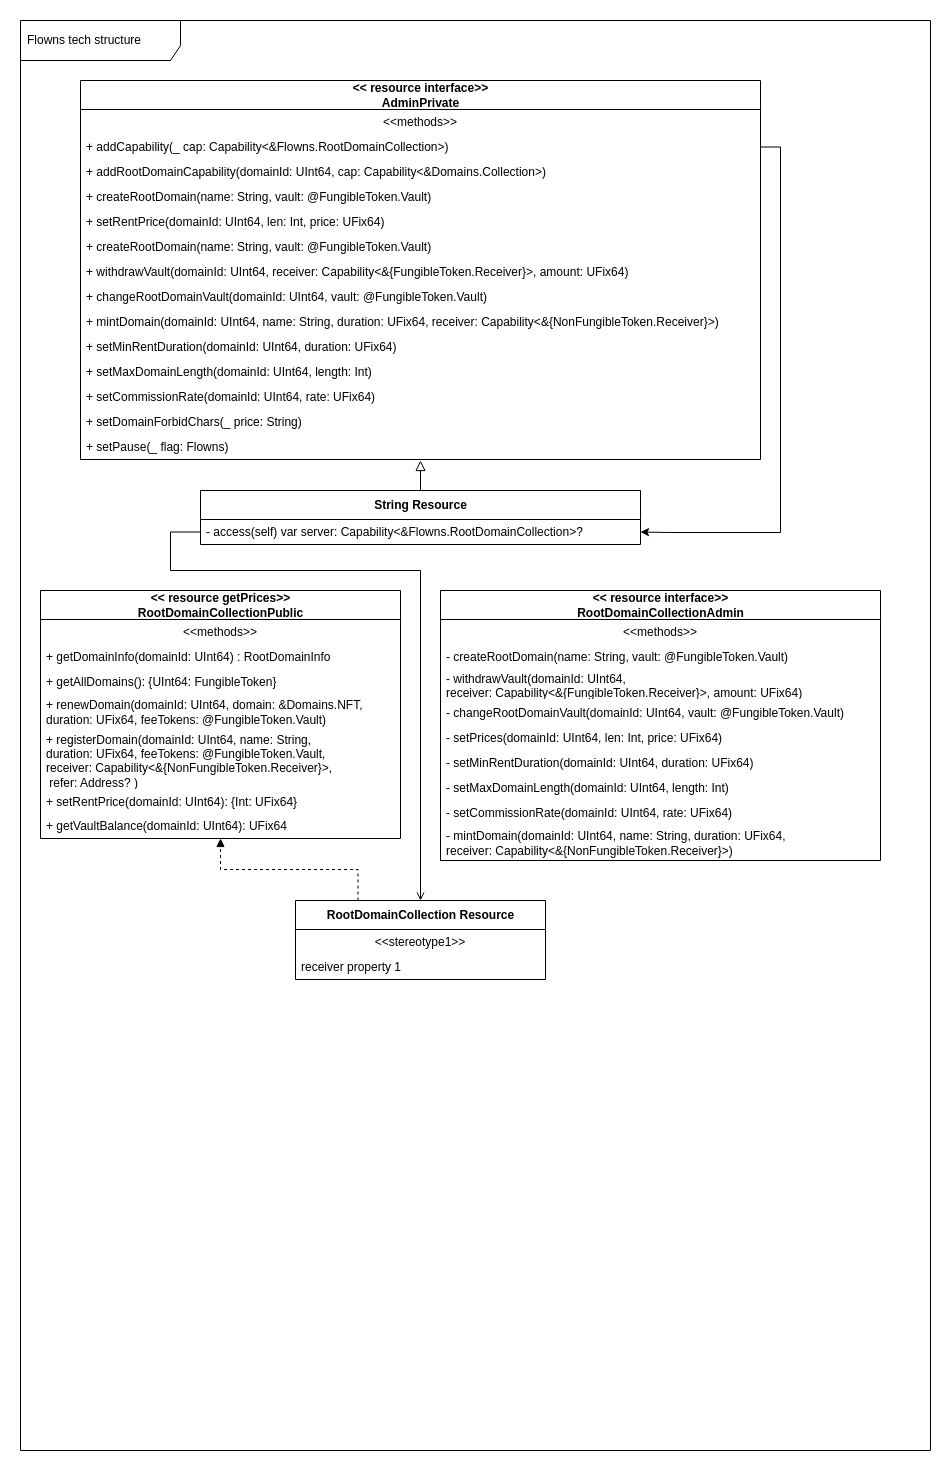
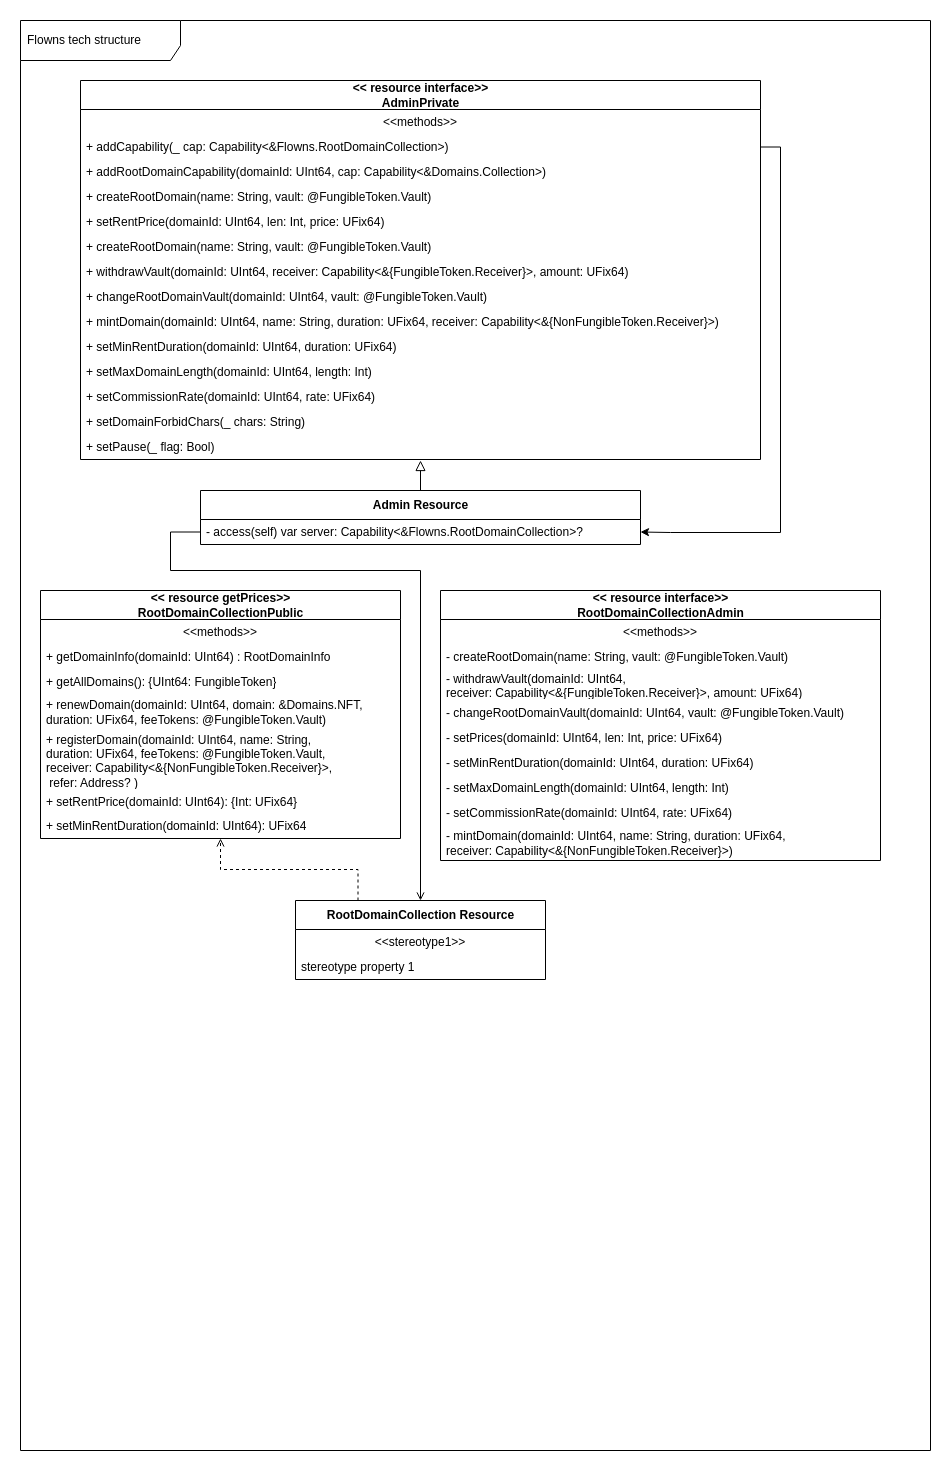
  <mxCell id="0" />
  <mxCell id="1" parent="0" />
  <mxCell id="2" value="Flowns tech&amp;nbsp;structure" style="shape=umlFrame;whiteSpace=wrap;html=1;width=160;height=40;boundedLbl=1;verticalAlign=middle;align=left;spacingLeft=5;" vertex="1" parent="1"><mxGeometry x="20" y="20" width="910" height="1430" as="geometry" /></mxCell>
- <mxCell id="3" value="String Resource" style="swimlane;fontStyle=1;align=center;verticalAlign=middle;childLayout=stackLayout;horizontal=1;startSize=29;horizontalStack=0;resizeParent=1;resizeParentMax=0;resizeLast=0;collapsible=0;marginBottom=0;html=1;" vertex="1" parent="1"><mxGeometry x="200" y="490" width="440" height="54" as="geometry" /></mxCell>
+ <mxCell id="3" value="Admin Resource" style="swimlane;fontStyle=1;align=center;verticalAlign=middle;childLayout=stackLayout;horizontal=1;startSize=29;horizontalStack=0;resizeParent=1;resizeParentMax=0;resizeLast=0;collapsible=0;marginBottom=0;html=1;" vertex="1" parent="1"><mxGeometry x="200" y="490" width="440" height="54" as="geometry" /></mxCell>
  <mxCell id="4" value="- access(self) var server: Capability&amp;lt;&amp;amp;Flowns.RootDomainCollection&amp;gt;?" style="text;html=1;strokeColor=none;fillColor=none;align=left;verticalAlign=middle;spacingLeft=4;spacingRight=4;overflow=hidden;rotatable=0;points=[[0,0.5],[1,0.5]];portConstraint=eastwest;" vertex="1" parent="3"><mxGeometry y="29" width="440" height="25" as="geometry" /></mxCell>
  <mxCell id="5" value="&amp;lt;&amp;lt;&amp;nbsp;resource interface&amp;gt;&amp;gt;&lt;br&gt;AdminPrivate" style="swimlane;fontStyle=1;align=center;verticalAlign=middle;childLayout=stackLayout;horizontal=1;startSize=29;horizontalStack=0;resizeParent=1;resizeParentMax=0;resizeLast=0;collapsible=0;marginBottom=0;html=1;" vertex="1" parent="1"><mxGeometry x="80" y="80" width="680" height="379" as="geometry" /></mxCell>
  <mxCell id="6" value="&amp;lt;&amp;lt;methods&amp;gt;&amp;gt;" style="text;html=1;strokeColor=none;fillColor=none;align=center;verticalAlign=middle;spacingLeft=4;spacingRight=4;overflow=hidden;rotatable=0;points=[[0,0.5],[1,0.5]];portConstraint=eastwest;" vertex="1" parent="5"><mxGeometry y="29" width="680" height="25" as="geometry" /></mxCell>
  <mxCell id="7" value="+&amp;nbsp;addCapability(_ cap: Capability&amp;lt;&amp;amp;Flowns.RootDomainCollection&amp;gt;)" style="text;html=1;strokeColor=none;fillColor=none;align=left;verticalAlign=middle;spacingLeft=4;spacingRight=4;overflow=hidden;rotatable=0;points=[[0,0.5],[1,0.5]];portConstraint=eastwest;" vertex="1" parent="5"><mxGeometry y="54" width="680" height="25" as="geometry" /></mxCell>
  <mxCell id="8" value="+&amp;nbsp;&lt;span&gt;addRootDomainCapability(domainId: UInt64, cap: Capability&amp;lt;&amp;amp;Domains.Collection&amp;gt;)&lt;br&gt;&lt;/span&gt;" style="text;html=1;strokeColor=none;fillColor=none;align=left;verticalAlign=middle;spacingLeft=4;spacingRight=4;overflow=hidden;rotatable=0;points=[[0,0.5],[1,0.5]];portConstraint=eastwest;" vertex="1" parent="5"><mxGeometry y="79" width="680" height="25" as="geometry" /></mxCell>
  <mxCell id="9" value="+&amp;nbsp;createRootDomain(name: String, vault: @FungibleToken.Vault)" style="text;html=1;strokeColor=none;fillColor=none;align=left;verticalAlign=middle;spacingLeft=4;spacingRight=4;overflow=hidden;rotatable=0;points=[[0,0.5],[1,0.5]];portConstraint=eastwest;" vertex="1" parent="5"><mxGeometry y="104" width="680" height="25" as="geometry" /></mxCell>
  <mxCell id="10" value="+ setRentPrice(domainId: UInt64, len: Int, price: UFix64)" style="text;html=1;strokeColor=none;fillColor=none;align=left;verticalAlign=middle;spacingLeft=4;spacingRight=4;overflow=hidden;rotatable=0;points=[[0,0.5],[1,0.5]];portConstraint=eastwest;" vertex="1" parent="5"><mxGeometry y="129" width="680" height="25" as="geometry" /></mxCell>
  <mxCell id="11" value="+&amp;nbsp;createRootDomain(name: String, vault: @FungibleToken.Vault)" style="text;html=1;strokeColor=none;fillColor=none;align=left;verticalAlign=middle;spacingLeft=4;spacingRight=4;overflow=hidden;rotatable=0;points=[[0,0.5],[1,0.5]];portConstraint=eastwest;" vertex="1" parent="5"><mxGeometry y="154" width="680" height="25" as="geometry" /></mxCell>
  <mxCell id="12" value="+&amp;nbsp;&lt;span&gt;withdrawVault(domainId: UInt64, receiver: Capability&amp;lt;&amp;amp;{FungibleToken.Receiver}&amp;gt;, amount: UFix64)&lt;br&gt;&lt;/span&gt;" style="text;html=1;strokeColor=none;fillColor=none;align=left;verticalAlign=middle;spacingLeft=4;spacingRight=4;overflow=hidden;rotatable=0;points=[[0,0.5],[1,0.5]];portConstraint=eastwest;" vertex="1" parent="5"><mxGeometry y="179" width="680" height="25" as="geometry" /></mxCell>
  <mxCell id="13" value="&lt;span&gt;+ changeRootDomainVault(domainId: UInt64, vault: @FungibleToken.Vault)&lt;br&gt;&lt;/span&gt;" style="text;html=1;strokeColor=none;fillColor=none;align=left;verticalAlign=middle;spacingLeft=4;spacingRight=4;overflow=hidden;rotatable=0;points=[[0,0.5],[1,0.5]];portConstraint=eastwest;" vertex="1" parent="5"><mxGeometry y="204" width="680" height="25" as="geometry" /></mxCell>
  <mxCell id="14" value="&lt;span&gt;+ mintDomain(domainId: UInt64, name: String, duration: UFix64, receiver: Capability&amp;lt;&amp;amp;{NonFungibleToken.Receiver}&amp;gt;)&lt;br&gt;&lt;/span&gt;" style="text;html=1;strokeColor=none;fillColor=none;align=left;verticalAlign=middle;spacingLeft=4;spacingRight=4;overflow=hidden;rotatable=0;points=[[0,0.5],[1,0.5]];portConstraint=eastwest;" vertex="1" parent="5"><mxGeometry y="229" width="680" height="25" as="geometry" /></mxCell>
  <mxCell id="15" value="&lt;span&gt;+ setMinRentDuration(domainId: UInt64, duration: UFix64)&lt;br&gt;&lt;/span&gt;" style="text;html=1;strokeColor=none;fillColor=none;align=left;verticalAlign=middle;spacingLeft=4;spacingRight=4;overflow=hidden;rotatable=0;points=[[0,0.5],[1,0.5]];portConstraint=eastwest;" vertex="1" parent="5"><mxGeometry y="254" width="680" height="25" as="geometry" /></mxCell>
  <mxCell id="16" value="&lt;span&gt;+ setMaxDomainLength(domainId: UInt64, length: Int)&lt;br&gt;&lt;/span&gt;" style="text;html=1;strokeColor=none;fillColor=none;align=left;verticalAlign=middle;spacingLeft=4;spacingRight=4;overflow=hidden;rotatable=0;points=[[0,0.5],[1,0.5]];portConstraint=eastwest;" vertex="1" parent="5"><mxGeometry y="279" width="680" height="25" as="geometry" /></mxCell>
  <mxCell id="17" value="&lt;span&gt;+ setCommissionRate(domainId: UInt64, rate: UFix64)&lt;br&gt;&lt;/span&gt;" style="text;html=1;strokeColor=none;fillColor=none;align=left;verticalAlign=middle;spacingLeft=4;spacingRight=4;overflow=hidden;rotatable=0;points=[[0,0.5],[1,0.5]];portConstraint=eastwest;" vertex="1" parent="5"><mxGeometry y="304" width="680" height="25" as="geometry" /></mxCell>
- <mxCell id="18" value="&lt;span&gt;+ setDomainForbidChars(_ price: String)&lt;br&gt;&lt;/span&gt;" style="text;html=1;strokeColor=none;fillColor=none;align=left;verticalAlign=middle;spacingLeft=4;spacingRight=4;overflow=hidden;rotatable=0;points=[[0,0.5],[1,0.5]];portConstraint=eastwest;" vertex="1" parent="5"><mxGeometry y="329" width="680" height="25" as="geometry" /></mxCell>
- <mxCell id="19" value="&lt;span&gt;+ setPause(_ flag: Flowns)&lt;br&gt;&lt;/span&gt;" style="text;html=1;strokeColor=none;fillColor=none;align=left;verticalAlign=middle;spacingLeft=4;spacingRight=4;overflow=hidden;rotatable=0;points=[[0,0.5],[1,0.5]];portConstraint=eastwest;" vertex="1" parent="5"><mxGeometry y="354" width="680" height="25" as="geometry" /></mxCell>
+ <mxCell id="18" value="&lt;span&gt;+ setDomainForbidChars(_ chars: String)&lt;br&gt;&lt;/span&gt;" style="text;html=1;strokeColor=none;fillColor=none;align=left;verticalAlign=middle;spacingLeft=4;spacingRight=4;overflow=hidden;rotatable=0;points=[[0,0.5],[1,0.5]];portConstraint=eastwest;" vertex="1" parent="5"><mxGeometry y="329" width="680" height="25" as="geometry" /></mxCell>
+ <mxCell id="19" value="&lt;span&gt;+ setPause(_ flag: Bool)&lt;br&gt;&lt;/span&gt;" style="text;html=1;strokeColor=none;fillColor=none;align=left;verticalAlign=middle;spacingLeft=4;spacingRight=4;overflow=hidden;rotatable=0;points=[[0,0.5],[1,0.5]];portConstraint=eastwest;" vertex="1" parent="5"><mxGeometry y="354" width="680" height="25" as="geometry" /></mxCell>
  <mxCell id="20" style="edgeStyle=orthogonalEdgeStyle;rounded=0;orthogonalLoop=1;jettySize=auto;html=1;exitX=1;exitY=0.5;exitDx=0;exitDy=0;entryX=1;entryY=0.5;entryDx=0;entryDy=0;" edge="1" parent="1" source="7" target="4"><mxGeometry relative="1" as="geometry"><Array as="points"><mxPoint x="780" y="147" /><mxPoint x="780" y="532" /><mxPoint x="670" y="532" /></Array></mxGeometry></mxCell>
- <mxCell id="21" value="" style="edgeStyle=orthogonalEdgeStyle;rounded=0;orthogonalLoop=1;jettySize=auto;html=1;endArrow=block;endFill=1;dashed=1;exitX=0.25;exitY=0;exitDx=0;exitDy=0;" edge="1" parent="1" source="22" target="25"><mxGeometry relative="1" as="geometry"><Array as="points" /></mxGeometry></mxCell>
+ <mxCell id="21" value="" style="edgeStyle=orthogonalEdgeStyle;rounded=0;orthogonalLoop=1;jettySize=auto;html=1;endArrow=open;endFill=1;dashed=1;exitX=0.25;exitY=0;exitDx=0;exitDy=0;" edge="1" parent="1" source="22" target="25"><mxGeometry relative="1" as="geometry"><Array as="points" /></mxGeometry></mxCell>
  <mxCell id="22" value="RootDomainCollection Resource" style="swimlane;fontStyle=1;align=center;verticalAlign=middle;childLayout=stackLayout;horizontal=1;startSize=29;horizontalStack=0;resizeParent=1;resizeParentMax=0;resizeLast=0;collapsible=0;marginBottom=0;html=1;" vertex="1" parent="1"><mxGeometry x="295" y="900" width="250" height="79" as="geometry" /></mxCell>
  <mxCell id="23" value="&amp;lt;&amp;lt;stereotype1&amp;gt;&amp;gt;" style="text;html=1;strokeColor=none;fillColor=none;align=center;verticalAlign=middle;spacingLeft=4;spacingRight=4;overflow=hidden;rotatable=0;points=[[0,0.5],[1,0.5]];portConstraint=eastwest;" vertex="1" parent="22"><mxGeometry y="29" width="250" height="25" as="geometry" /></mxCell>
- <mxCell id="24" value="receiver property 1" style="text;html=1;strokeColor=none;fillColor=none;align=left;verticalAlign=middle;spacingLeft=4;spacingRight=4;overflow=hidden;rotatable=0;points=[[0,0.5],[1,0.5]];portConstraint=eastwest;" vertex="1" parent="22"><mxGeometry y="54" width="250" height="25" as="geometry" /></mxCell>
+ <mxCell id="24" value="stereotype property 1" style="text;html=1;strokeColor=none;fillColor=none;align=left;verticalAlign=middle;spacingLeft=4;spacingRight=4;overflow=hidden;rotatable=0;points=[[0,0.5],[1,0.5]];portConstraint=eastwest;" vertex="1" parent="22"><mxGeometry y="54" width="250" height="25" as="geometry" /></mxCell>
  <mxCell id="25" value="&amp;lt;&amp;lt;&amp;nbsp;resource getPrices&amp;gt;&amp;gt;&lt;br&gt;RootDomainCollectionPublic" style="swimlane;fontStyle=1;align=center;verticalAlign=middle;childLayout=stackLayout;horizontal=1;startSize=29;horizontalStack=0;resizeParent=1;resizeParentMax=0;resizeLast=0;collapsible=0;marginBottom=0;html=1;" vertex="1" parent="1"><mxGeometry x="40" y="590" width="360" height="248" as="geometry" /></mxCell>
  <mxCell id="26" value="&amp;lt;&amp;lt;methods&amp;gt;&amp;gt;" style="text;html=1;strokeColor=none;fillColor=none;align=center;verticalAlign=middle;spacingLeft=4;spacingRight=4;overflow=hidden;rotatable=0;points=[[0,0.5],[1,0.5]];portConstraint=eastwest;" vertex="1" parent="25"><mxGeometry y="29" width="360" height="25" as="geometry" /></mxCell>
  <mxCell id="27" value="+&amp;nbsp;getDomainInfo(domainId: UInt64) : RootDomainInfo" style="text;html=1;strokeColor=none;fillColor=none;align=left;verticalAlign=middle;spacingLeft=4;spacingRight=4;overflow=hidden;rotatable=0;points=[[0,0.5],[1,0.5]];portConstraint=eastwest;" vertex="1" parent="25"><mxGeometry y="54" width="360" height="25" as="geometry" /></mxCell>
  <mxCell id="28" value="+&amp;nbsp;getAllDomains(): {UInt64: FungibleToken}" style="text;html=1;strokeColor=none;fillColor=none;align=left;verticalAlign=middle;spacingLeft=4;spacingRight=4;overflow=hidden;rotatable=0;points=[[0,0.5],[1,0.5]];portConstraint=eastwest;" vertex="1" parent="25"><mxGeometry y="79" width="360" height="25" as="geometry" /></mxCell>
  <mxCell id="29" value="+&amp;nbsp;renewDomain(domainId: UInt64, domain: &amp;amp;Domains.NFT, &lt;br&gt;duration: UFix64, feeTokens: @FungibleToken.Vault)" style="text;html=1;strokeColor=none;fillColor=none;align=left;verticalAlign=middle;spacingLeft=4;spacingRight=4;overflow=hidden;rotatable=0;points=[[0,0.5],[1,0.5]];portConstraint=eastwest;" vertex="1" parent="25"><mxGeometry y="104" width="360" height="36" as="geometry" /></mxCell>
  <mxCell id="30" value="+ registerDomain(domainId: UInt64, name: String, &lt;br&gt;duration: UFix64, feeTokens: @FungibleToken.Vault, &lt;br&gt;receiver: Capability&amp;lt;&amp;amp;{NonFungibleToken.Receiver}&amp;gt;,&amp;nbsp;&lt;br&gt;&amp;nbsp;refer: Address? )" style="text;html=1;strokeColor=none;fillColor=none;align=left;verticalAlign=middle;spacingLeft=4;spacingRight=4;overflow=hidden;rotatable=0;points=[[0,0.5],[1,0.5]];portConstraint=eastwest;" vertex="1" parent="25"><mxGeometry y="140" width="360" height="60" as="geometry" /></mxCell>
  <mxCell id="31" value="+&amp;nbsp;&lt;span&gt;setRentPrice(domainId: UInt64): {Int: UFix64}&lt;br&gt;&lt;/span&gt;" style="text;html=1;strokeColor=none;fillColor=none;align=left;verticalAlign=middle;spacingLeft=4;spacingRight=4;overflow=hidden;rotatable=0;points=[[0,0.5],[1,0.5]];portConstraint=eastwest;" vertex="1" parent="25"><mxGeometry y="200" width="360" height="24" as="geometry" /></mxCell>
- <mxCell id="32" value="+&amp;nbsp;&lt;span&gt;getVaultBalance(domainId: UInt64): UFix64&lt;br&gt;&lt;/span&gt;" style="text;html=1;strokeColor=none;fillColor=none;align=left;verticalAlign=middle;spacingLeft=4;spacingRight=4;overflow=hidden;rotatable=0;points=[[0,0.5],[1,0.5]];portConstraint=eastwest;" vertex="1" parent="25"><mxGeometry y="224" width="360" height="24" as="geometry" /></mxCell>
+ <mxCell id="32" value="+&amp;nbsp;&lt;span&gt;setMinRentDuration(domainId: UInt64): UFix64&lt;br&gt;&lt;/span&gt;" style="text;html=1;strokeColor=none;fillColor=none;align=left;verticalAlign=middle;spacingLeft=4;spacingRight=4;overflow=hidden;rotatable=0;points=[[0,0.5],[1,0.5]];portConstraint=eastwest;" vertex="1" parent="25"><mxGeometry y="224" width="360" height="24" as="geometry" /></mxCell>
  <mxCell id="33" value="&amp;lt;&amp;lt;&amp;nbsp;resource interface&amp;gt;&amp;gt;&lt;br&gt;RootDomainCollectionAdmin" style="swimlane;fontStyle=1;align=center;verticalAlign=middle;childLayout=stackLayout;horizontal=1;startSize=29;horizontalStack=0;resizeParent=1;resizeParentMax=0;resizeLast=0;collapsible=0;marginBottom=0;html=1;" vertex="1" parent="1"><mxGeometry x="440" y="590" width="440" height="270" as="geometry" /></mxCell>
  <mxCell id="34" value="&amp;lt;&amp;lt;methods&amp;gt;&amp;gt;" style="text;html=1;strokeColor=none;fillColor=none;align=center;verticalAlign=middle;spacingLeft=4;spacingRight=4;overflow=hidden;rotatable=0;points=[[0,0.5],[1,0.5]];portConstraint=eastwest;" vertex="1" parent="33"><mxGeometry y="29" width="440" height="25" as="geometry" /></mxCell>
  <mxCell id="35" value="-&amp;nbsp;createRootDomain(name: String, vault: @FungibleToken.Vault)" style="text;html=1;strokeColor=none;fillColor=none;align=left;verticalAlign=middle;spacingLeft=4;spacingRight=4;overflow=hidden;rotatable=0;points=[[0,0.5],[1,0.5]];portConstraint=eastwest;" vertex="1" parent="33"><mxGeometry y="54" width="440" height="25" as="geometry" /></mxCell>
  <mxCell id="36" value="-&amp;nbsp;withdrawVault(domainId: UInt64, &lt;br&gt;receiver: Capability&amp;lt;&amp;amp;{FungibleToken.Receiver}&amp;gt;, amount: UFix64)" style="text;html=1;strokeColor=none;fillColor=none;align=left;verticalAlign=middle;spacingLeft=4;spacingRight=4;overflow=hidden;rotatable=0;points=[[0,0.5],[1,0.5]];portConstraint=eastwest;" vertex="1" parent="33"><mxGeometry y="79" width="440" height="31" as="geometry" /></mxCell>
  <mxCell id="37" value="-&amp;nbsp;&lt;span&gt;changeRootDomainVault(domainId: UInt64, vault: @FungibleToken.Vault)&lt;br&gt;&lt;/span&gt;" style="text;html=1;strokeColor=none;fillColor=none;align=left;verticalAlign=middle;spacingLeft=4;spacingRight=4;overflow=hidden;rotatable=0;points=[[0,0.5],[1,0.5]];portConstraint=eastwest;" vertex="1" parent="33"><mxGeometry y="110" width="440" height="25" as="geometry" /></mxCell>
  <mxCell id="38" value="&lt;span&gt;- setPrices(domainId: UInt64, len: Int, price: UFix64)&lt;br&gt;&lt;/span&gt;" style="text;html=1;strokeColor=none;fillColor=none;align=left;verticalAlign=middle;spacingLeft=4;spacingRight=4;overflow=hidden;rotatable=0;points=[[0,0.5],[1,0.5]];portConstraint=eastwest;" vertex="1" parent="33"><mxGeometry y="135" width="440" height="25" as="geometry" /></mxCell>
  <mxCell id="39" value="&lt;span&gt;-&amp;nbsp;&lt;/span&gt;&lt;span&gt;setMinRentDuration(domainId: UInt64, duration: UFix64)&lt;br&gt;&lt;/span&gt;" style="text;html=1;strokeColor=none;fillColor=none;align=left;verticalAlign=middle;spacingLeft=4;spacingRight=4;overflow=hidden;rotatable=0;points=[[0,0.5],[1,0.5]];portConstraint=eastwest;" vertex="1" parent="33"><mxGeometry y="160" width="440" height="25" as="geometry" /></mxCell>
  <mxCell id="40" value="&lt;span&gt;- setMaxDomainLength(domainId: UInt64, length: Int)&lt;br&gt;&lt;/span&gt;" style="text;html=1;strokeColor=none;fillColor=none;align=left;verticalAlign=middle;spacingLeft=4;spacingRight=4;overflow=hidden;rotatable=0;points=[[0,0.5],[1,0.5]];portConstraint=eastwest;" vertex="1" parent="33"><mxGeometry y="185" width="440" height="25" as="geometry" /></mxCell>
  <mxCell id="41" value="&lt;span&gt;- setCommissionRate(domainId: UInt64, rate: UFix64)&lt;br&gt;&lt;/span&gt;" style="text;html=1;strokeColor=none;fillColor=none;align=left;verticalAlign=middle;spacingLeft=4;spacingRight=4;overflow=hidden;rotatable=0;points=[[0,0.5],[1,0.5]];portConstraint=eastwest;" vertex="1" parent="33"><mxGeometry y="210" width="440" height="25" as="geometry" /></mxCell>
  <mxCell id="42" value="&lt;span&gt;-&amp;nbsp;&lt;/span&gt;&lt;span&gt;mintDomain(domainId: UInt64, name: String, duration: UFix64, &lt;br&gt;receiver: Capability&amp;lt;&amp;amp;{NonFungibleToken.Receiver}&amp;gt;)&lt;/span&gt;&lt;span&gt;&lt;br&gt;&lt;/span&gt;" style="text;html=1;strokeColor=none;fillColor=none;align=left;verticalAlign=middle;spacingLeft=4;spacingRight=4;overflow=hidden;rotatable=0;points=[[0,0.5],[1,0.5]];portConstraint=eastwest;" vertex="1" parent="33"><mxGeometry y="235" width="440" height="35" as="geometry" /></mxCell>
  <mxCell id="43" value="" style="endArrow=block;startArrow=none;endFill=0;startFill=0;endSize=8;html=1;verticalAlign=bottom;labelBackgroundColor=none;exitX=0.5;exitY=0;exitDx=0;exitDy=0;" edge="1" parent="1" source="3"><mxGeometry width="160" relative="1" as="geometry"><mxPoint x="280" y="440" as="sourcePoint" /><mxPoint x="420" y="460" as="targetPoint" /></mxGeometry></mxCell>
  <mxCell id="44" style="edgeStyle=orthogonalEdgeStyle;rounded=0;orthogonalLoop=1;jettySize=auto;html=1;exitX=0;exitY=0.5;exitDx=0;exitDy=0;entryX=0.5;entryY=0;entryDx=0;entryDy=0;endArrow=open;endFill=0;" edge="1" parent="1" source="4" target="22"><mxGeometry relative="1" as="geometry"><Array as="points"><mxPoint x="170" y="532" /><mxPoint x="170" y="570" /><mxPoint x="420" y="570" /></Array></mxGeometry></mxCell>
